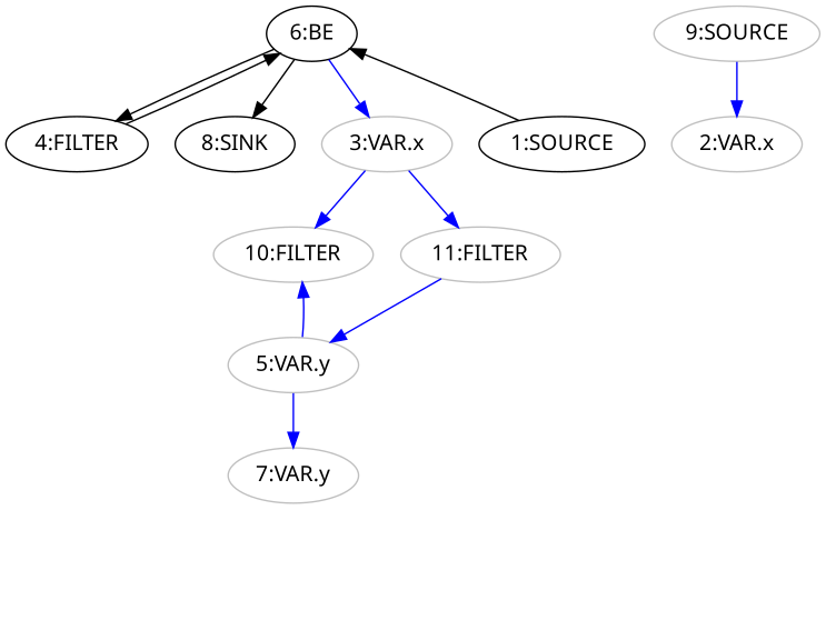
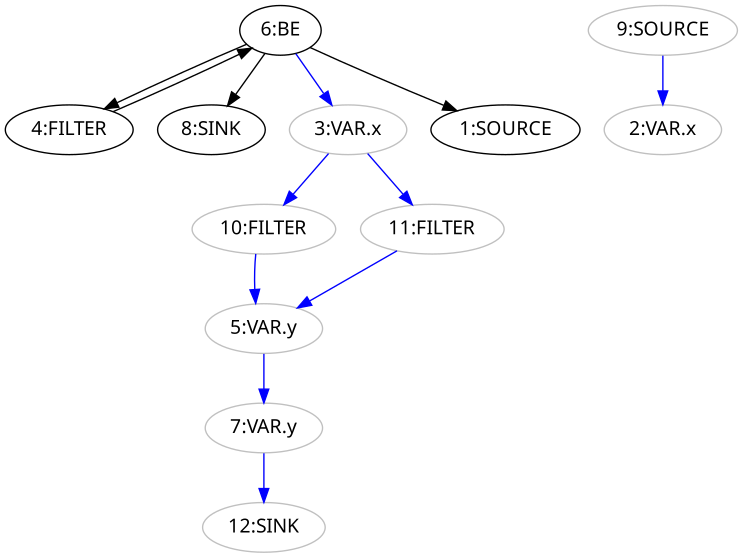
  digraph {
    fontname="Noto Sans"
    node [fontname="Noto Sans" color=grey]
    edge [color=blue fontname="Noto Sans"]
    n1 [label="6:BE" color=""]
    n2 [label="4:FILTER" color=""]
    n3 [label="8:SINK" color=""]
    n4 [label="3:VAR.x"]
    n5 [label="1:SOURCE" color=""]
    n6 [label="2:VAR.x"]
    n7 [label="10:FILTER"]
    n8 [label="11:FILTER"]
    n9 [label="5:VAR.y"]
    n10 [label="7:VAR.y"]
+   n11 [label="12:SINK"]
    n12 [label="9:SOURCE"]
    n1 -> n2 [color=black]
    n1 -> n3 [color=black]
    n1 -> n4
    n2 -> n1 [color=black]
    n4 -> n7
    n4 -> n8
-   n5 -> n1 [color=black]
-   n9 -> n7
+   n1 -> n5 [color=black]
+   n7 -> n9
    n8 -> n9
    n9 -> n10
+   n10 -> n11
    n12 -> n6
  }
